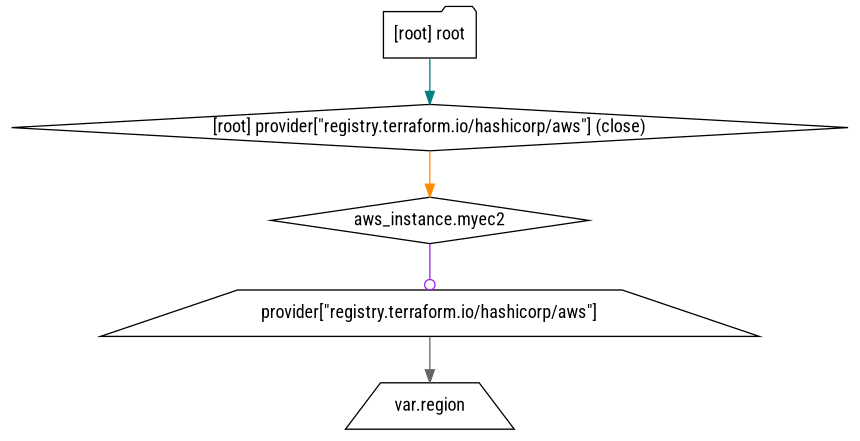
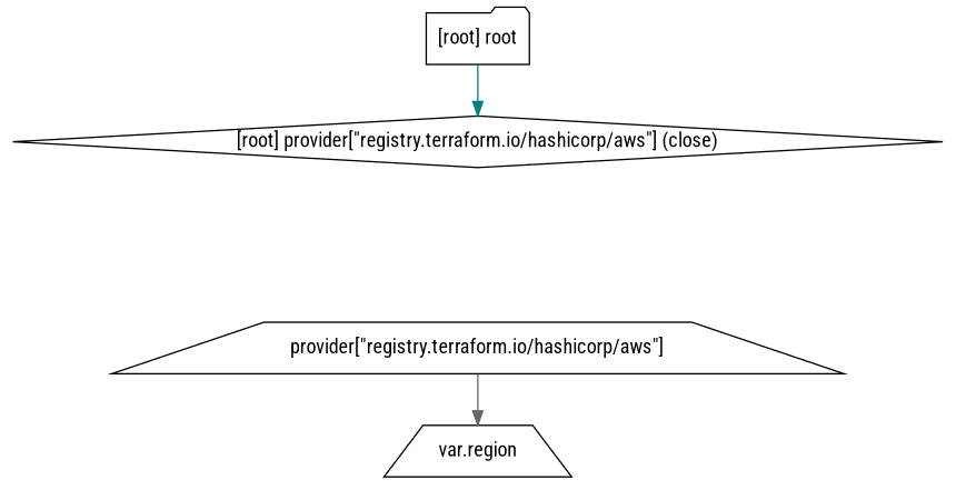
  digraph {
    compound=true
    newrank=true
    fontname="Roboto Condensed"
    node [shape=diamond fontname="Roboto Condensed"]
    edge [arrowhead=normal fontname="Roboto Condensed"]
-   n1 [label="aws_instance.myec2"]
    n2 [label="provider[\"registry.terraform.io/hashicorp/aws\"]" shape=trapezium]
    n3 [label="var.region" shape=trapezium]
    "[root] provider[\"registry.terraform.io/hashicorp/aws\"] (close)"
    "[root] root" [shape=folder]
    subgraph sub_1 {
-     n1
      n2
      n3
      "[root] provider[\"registry.terraform.io/hashicorp/aws\"] (close)"
      "[root] root"
    }
-   n1 -> n2 [color=purple arrowhead=odot]
    n2 -> n3 [color=gray40]
-   "[root] provider[\"registry.terraform.io/hashicorp/aws\"] (close)" -> n1 [color=darkorange]
    "[root] root" -> "[root] provider[\"registry.terraform.io/hashicorp/aws\"] (close)" [color=teal]
  }
